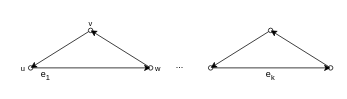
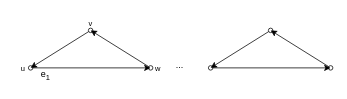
  <mxCell id="0" />
  <mxCell id="1" parent="0" />
  <mxCell id="2" value="" style="endArrow=classic;html=1;rounded=0;startArrow=oval;startFill=0;strokeColor=default;snapToPoint=0;ignoreEdge=0;comic=0;enumerate=0;orthogonal=0;orthogonalLoop=0;flowAnimation=0;noJump=0;backgroundOutline=0;fixDash=0;anchorPointDirection=1;endFill=1;shadow=0;endSize=6;targetPerimeterSpacing=0;startSize=6;sourcePerimeterSpacing=0;" parent="1" edge="1"><mxGeometry width="50" height="50" relative="1" as="geometry"><mxPoint x="40" y="90" as="sourcePoint" /><mxPoint x="200" y="90" as="targetPoint" /></mxGeometry></mxCell>
  <mxCell id="3" value="e&lt;sub&gt;1&lt;/sub&gt;" style="text;strokeColor=none;align=center;fillColor=none;html=1;verticalAlign=middle;whiteSpace=wrap;rounded=0;" parent="1" vertex="1"><mxGeometry x="50" y="90" width="20" height="20" as="geometry" /></mxCell>
  <mxCell id="4" value="" style="endArrow=classic;html=1;rounded=0;startArrow=oval;startFill=0;" parent="1" edge="1"><mxGeometry width="50" height="50" relative="1" as="geometry"><mxPoint x="200" y="90" as="sourcePoint" /><mxPoint x="120" y="40" as="targetPoint" /></mxGeometry></mxCell>
  <mxCell id="5" value="" style="endArrow=classic;html=1;rounded=0;endFill=1;startArrow=oval;startFill=0;" parent="1" edge="1"><mxGeometry width="50" height="50" relative="1" as="geometry"><mxPoint x="120" y="40" as="sourcePoint" /><mxPoint x="40" y="90" as="targetPoint" /></mxGeometry></mxCell>
  <mxCell id="6" value="&lt;font style=&quot;font-size: 10px;&quot;&gt;u&lt;/font&gt;" style="text;strokeColor=none;align=center;fillColor=none;html=1;verticalAlign=middle;whiteSpace=wrap;rounded=0;" parent="1" vertex="1"><mxGeometry x="20" y="80" width="20" height="20" as="geometry" /></mxCell>
  <mxCell id="7" value="&lt;font size=&quot;1&quot;&gt;&lt;span style=&quot;caret-color: rgb(255, 147, 0);&quot;&gt;w&lt;/span&gt;&lt;/font&gt;" style="text;strokeColor=none;align=center;fillColor=none;html=1;verticalAlign=middle;whiteSpace=wrap;rounded=0;" parent="1" vertex="1"><mxGeometry x="200" y="80" width="20" height="20" as="geometry" /></mxCell>
  <mxCell id="8" value="&lt;font color=&quot;#000000&quot; size=&quot;1&quot;&gt;v&lt;/font&gt;" style="text;strokeColor=none;align=center;fillColor=none;html=1;verticalAlign=middle;whiteSpace=wrap;rounded=0;fontColor=#0000CC;" parent="1" vertex="1"><mxGeometry x="110" y="20" width="20" height="20" as="geometry" /></mxCell>
  <mxCell id="9" value="" style="endArrow=classic;html=1;rounded=0;startArrow=oval;startFill=0;strokeColor=default;snapToPoint=0;ignoreEdge=0;comic=0;enumerate=0;orthogonal=0;orthogonalLoop=0;flowAnimation=0;noJump=0;backgroundOutline=0;fixDash=0;anchorPointDirection=1;endFill=1;shadow=0;endSize=6;targetPerimeterSpacing=0;startSize=6;sourcePerimeterSpacing=0;" parent="1" edge="1"><mxGeometry width="50" height="50" relative="1" as="geometry"><mxPoint x="280" y="90" as="sourcePoint" /><mxPoint x="440" y="90" as="targetPoint" /></mxGeometry></mxCell>
- <mxCell id="10" value="e&lt;sub&gt;k&lt;/sub&gt;" style="text;strokeColor=none;align=center;fillColor=none;html=1;verticalAlign=middle;whiteSpace=wrap;rounded=0;" parent="1" vertex="1"><mxGeometry x="350" y="90" width="20" height="20" as="geometry" /></mxCell>
  <mxCell id="11" value="" style="endArrow=classic;html=1;rounded=0;startArrow=oval;startFill=0;" parent="1" edge="1"><mxGeometry width="50" height="50" relative="1" as="geometry"><mxPoint x="440" y="90" as="sourcePoint" /><mxPoint x="360" y="40" as="targetPoint" /></mxGeometry></mxCell>
  <mxCell id="12" value="" style="endArrow=classic;html=1;rounded=0;endFill=1;startArrow=oval;startFill=0;" parent="1" edge="1"><mxGeometry width="50" height="50" relative="1" as="geometry"><mxPoint x="360" y="40" as="sourcePoint" /><mxPoint x="280" y="90" as="targetPoint" /></mxGeometry></mxCell>
  <mxCell id="13" value="..." style="text;strokeColor=none;align=center;fillColor=none;html=1;verticalAlign=middle;whiteSpace=wrap;rounded=0;" parent="1" vertex="1"><mxGeometry x="224" y="81.87" width="30" height="8.13" as="geometry" /></mxCell>
